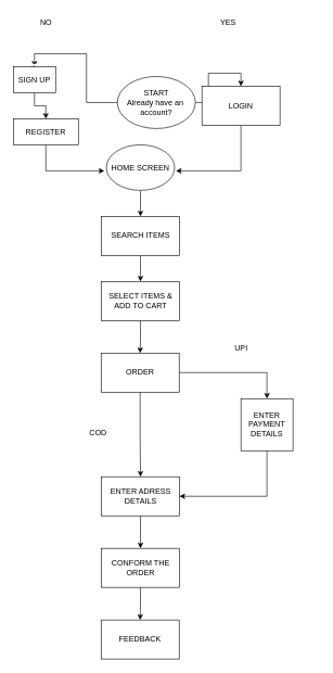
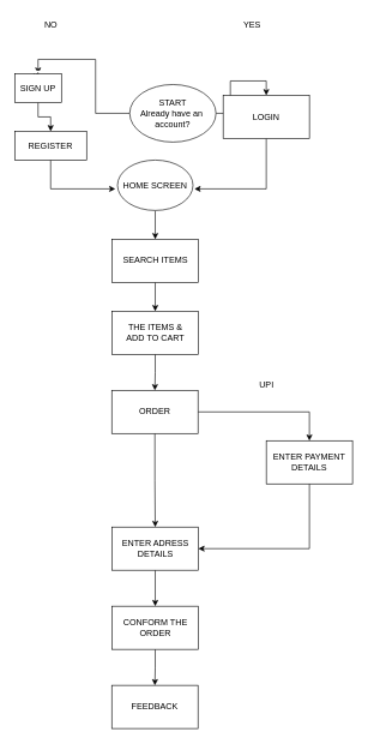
  <mxCell id="0" />
  <mxCell id="1" parent="0" />
  <mxCell id="2" value="" style="edgeStyle=orthogonalEdgeStyle;rounded=0;orthogonalLoop=1;jettySize=auto;html=1;entryX=0.5;entryY=0;entryDx=0;entryDy=0;" edge="1" parent="1" source="5" target="7"><mxGeometry relative="1" as="geometry"><mxPoint x="-20" y="62" as="targetPoint" /></mxGeometry></mxCell>
  <mxCell id="3" value="xt" style="edgeLabel;html=1;align=center;verticalAlign=middle;resizable=0;points=[];" vertex="1" connectable="0" parent="2"><mxGeometry x="1" y="-2" relative="1" as="geometry"><mxPoint x="-1" y="1" as="offset" /></mxGeometry></mxCell>
  <mxCell id="4" style="edgeStyle=orthogonalEdgeStyle;rounded=0;orthogonalLoop=1;jettySize=auto;html=1;exitX=1;exitY=0.5;exitDx=0;exitDy=0;entryX=0.5;entryY=0;entryDx=0;entryDy=0;" edge="1" parent="1" source="5" target="9"><mxGeometry relative="1" as="geometry"><mxPoint x="460" y="62" as="targetPoint" /></mxGeometry></mxCell>
  <mxCell id="5" value="&lt;font style=&quot;color: light-dark(rgb(0, 0, 0), rgb(255, 204, 230));&quot;&gt;START&lt;/font&gt;&lt;div&gt;&lt;font style=&quot;color: light-dark(rgb(0, 0, 0), rgb(255, 204, 230));&quot;&gt;Already have an&amp;nbsp;&lt;/font&gt;&lt;/div&gt;&lt;div&gt;&lt;font style=&quot;color: light-dark(rgb(0, 0, 0), rgb(255, 204, 230));&quot;&gt;account?&lt;/font&gt;&lt;/div&gt;" style="ellipse;whiteSpace=wrap;html=1;fillColor=light-dark(#FFFFFF,#000000);" vertex="1" parent="1"><mxGeometry x="180" y="117" width="120" height="80" as="geometry" /></mxCell>
  <mxCell id="6" value="" style="edgeStyle=orthogonalEdgeStyle;rounded=0;orthogonalLoop=1;jettySize=auto;html=1;" edge="1" parent="1" source="7" target="11"><mxGeometry relative="1" as="geometry" /></mxCell>
  <mxCell id="7" value="SIGN UP" style="rounded=0;whiteSpace=wrap;html=1;" vertex="1" parent="1"><mxGeometry x="20" y="102" width="65" height="40" as="geometry" /></mxCell>
  <mxCell id="8" style="edgeStyle=orthogonalEdgeStyle;rounded=0;orthogonalLoop=1;jettySize=auto;html=1;" edge="1" parent="1" source="9"><mxGeometry relative="1" as="geometry"><mxPoint x="270" y="262" as="targetPoint" /><Array as="points"><mxPoint x="370" y="262" /></Array></mxGeometry></mxCell>
  <mxCell id="9" value="LOGIN" style="rounded=0;whiteSpace=wrap;html=1;" vertex="1" parent="1"><mxGeometry x="310" y="132" width="120" height="60" as="geometry" /></mxCell>
  <mxCell id="10" style="edgeStyle=orthogonalEdgeStyle;rounded=0;orthogonalLoop=1;jettySize=auto;html=1;exitX=0.5;exitY=1;exitDx=0;exitDy=0;" edge="1" parent="1" source="11"><mxGeometry relative="1" as="geometry"><mxPoint x="160" y="262" as="targetPoint" /><Array as="points"><mxPoint x="70" y="262" /></Array></mxGeometry></mxCell>
  <mxCell id="11" value="REGISTER" style="rounded=0;whiteSpace=wrap;html=1;" vertex="1" parent="1"><mxGeometry x="20" y="182" width="100" height="40" as="geometry" /></mxCell>
  <mxCell id="12" value="" style="edgeStyle=orthogonalEdgeStyle;rounded=0;orthogonalLoop=1;jettySize=auto;html=1;" edge="1" parent="1" source="13" target="15"><mxGeometry relative="1" as="geometry" /></mxCell>
  <mxCell id="13" value="HOME SCREEN" style="ellipse;whiteSpace=wrap;html=1;" vertex="1" parent="1"><mxGeometry x="163" y="222" width="105" height="70" as="geometry" /></mxCell>
  <mxCell id="14" value="" style="edgeStyle=orthogonalEdgeStyle;rounded=0;orthogonalLoop=1;jettySize=auto;html=1;" edge="1" parent="1" source="15" target="17"><mxGeometry relative="1" as="geometry" /></mxCell>
  <mxCell id="15" value="SEARCH ITEMS" style="rounded=0;whiteSpace=wrap;html=1;" vertex="1" parent="1"><mxGeometry x="155.5" y="332" width="120" height="60" as="geometry" /></mxCell>
  <mxCell id="16" value="" style="edgeStyle=orthogonalEdgeStyle;rounded=0;orthogonalLoop=1;jettySize=auto;html=1;" edge="1" parent="1" source="17" target="20"><mxGeometry relative="1" as="geometry" /></mxCell>
- <mxCell id="17" value="SELECT ITEMS &amp;amp;&lt;div&gt;ADD TO CART&lt;/div&gt;" style="rounded=0;whiteSpace=wrap;html=1;" vertex="1" parent="1"><mxGeometry x="155.5" y="432" width="120" height="60" as="geometry" /></mxCell>
+ <mxCell id="17" value="THE ITEMS &amp;amp;&lt;div&gt;ADD TO CART&lt;/div&gt;" style="rounded=0;whiteSpace=wrap;html=1;" vertex="1" parent="1"><mxGeometry x="155.5" y="432" width="120" height="60" as="geometry" /></mxCell>
  <mxCell id="18" style="edgeStyle=orthogonalEdgeStyle;rounded=0;orthogonalLoop=1;jettySize=auto;html=1;entryX=0.5;entryY=0;entryDx=0;entryDy=0;" edge="1" parent="1" source="20" target="22"><mxGeometry relative="1" as="geometry"><mxPoint x="520" y="572" as="targetPoint" /></mxGeometry></mxCell>
  <mxCell id="19" style="edgeStyle=orthogonalEdgeStyle;rounded=0;orthogonalLoop=1;jettySize=auto;html=1;exitX=0.5;exitY=1;exitDx=0;exitDy=0;entryX=0.5;entryY=0;entryDx=0;entryDy=0;" edge="1" parent="1" source="20" target="24"><mxGeometry relative="1" as="geometry" /></mxCell>
  <mxCell id="20" value="ORDER" style="rounded=0;whiteSpace=wrap;html=1;" vertex="1" parent="1"><mxGeometry x="155" y="542" width="120" height="60" as="geometry" /></mxCell>
  <mxCell id="21" style="edgeStyle=orthogonalEdgeStyle;rounded=0;orthogonalLoop=1;jettySize=auto;html=1;exitX=0.5;exitY=1;exitDx=0;exitDy=0;entryX=1;entryY=0.5;entryDx=0;entryDy=0;" edge="1" parent="1" source="22" target="24"><mxGeometry relative="1" as="geometry"><mxPoint x="430" y="822" as="targetPoint" /></mxGeometry></mxCell>
- <mxCell id="22" value="ENTER PAYMENT&lt;div&gt;DETAILS&lt;/div&gt;" style="rounded=0;whiteSpace=wrap;html=1;" vertex="1" parent="1"><mxGeometry x="370" y="612" width="80" height="80" as="geometry" /></mxCell>
+ <mxCell id="22" value="ENTER PAYMENT&lt;div&gt;DETAILS&lt;/div&gt;" style="rounded=0;whiteSpace=wrap;html=1;" vertex="1" parent="1"><mxGeometry x="370" y="612" width="120" height="60" as="geometry" /></mxCell>
  <mxCell id="23" style="edgeStyle=orthogonalEdgeStyle;rounded=0;orthogonalLoop=1;jettySize=auto;html=1;entryX=0.5;entryY=0;entryDx=0;entryDy=0;" edge="1" parent="1" source="24" target="26"><mxGeometry relative="1" as="geometry" /></mxCell>
  <mxCell id="24" value="ENTER ADRESS&lt;div&gt;DETAILS&lt;/div&gt;" style="rounded=0;whiteSpace=wrap;html=1;" vertex="1" parent="1"><mxGeometry x="155.5" y="732" width="120" height="60" as="geometry" /></mxCell>
  <mxCell id="25" style="edgeStyle=orthogonalEdgeStyle;rounded=0;orthogonalLoop=1;jettySize=auto;html=1;exitX=0.5;exitY=1;exitDx=0;exitDy=0;entryX=0.5;entryY=0;entryDx=0;entryDy=0;" edge="1" parent="1" source="26" target="31"><mxGeometry relative="1" as="geometry" /></mxCell>
  <mxCell id="26" value="CONFORM THE&lt;div&gt;ORDER&lt;/div&gt;" style="rounded=0;whiteSpace=wrap;html=1;" vertex="1" parent="1"><mxGeometry x="155.5" y="842" width="120" height="60" as="geometry" /></mxCell>
- <mxCell id="27" value="COD" style="text;html=1;align=center;verticalAlign=middle;resizable=0;points=[];autosize=1;strokeColor=none;fillColor=none;" vertex="1" parent="1"><mxGeometry x="125" y="650" width="50" height="30" as="geometry" /></mxCell>
  <mxCell id="28" value="UPI" style="text;html=1;align=center;verticalAlign=middle;resizable=0;points=[];autosize=1;strokeColor=none;fillColor=none;" vertex="1" parent="1"><mxGeometry x="350" y="520" width="40" height="30" as="geometry" /></mxCell>
  <mxCell id="29" value="YES" style="text;html=1;align=center;verticalAlign=middle;resizable=0;points=[];autosize=1;strokeColor=none;fillColor=none;" vertex="1" parent="1"><mxGeometry x="325" y="20" width="50" height="30" as="geometry" /></mxCell>
  <mxCell id="30" value="NO" style="text;html=1;align=center;verticalAlign=middle;resizable=0;points=[];autosize=1;strokeColor=none;fillColor=none;" vertex="1" parent="1"><mxGeometry x="50" y="20" width="40" height="30" as="geometry" /></mxCell>
  <mxCell id="31" value="FEEDBACK" style="rounded=0;whiteSpace=wrap;html=1;" vertex="1" parent="1"><mxGeometry x="155" y="952" width="120" height="60" as="geometry" /></mxCell>
